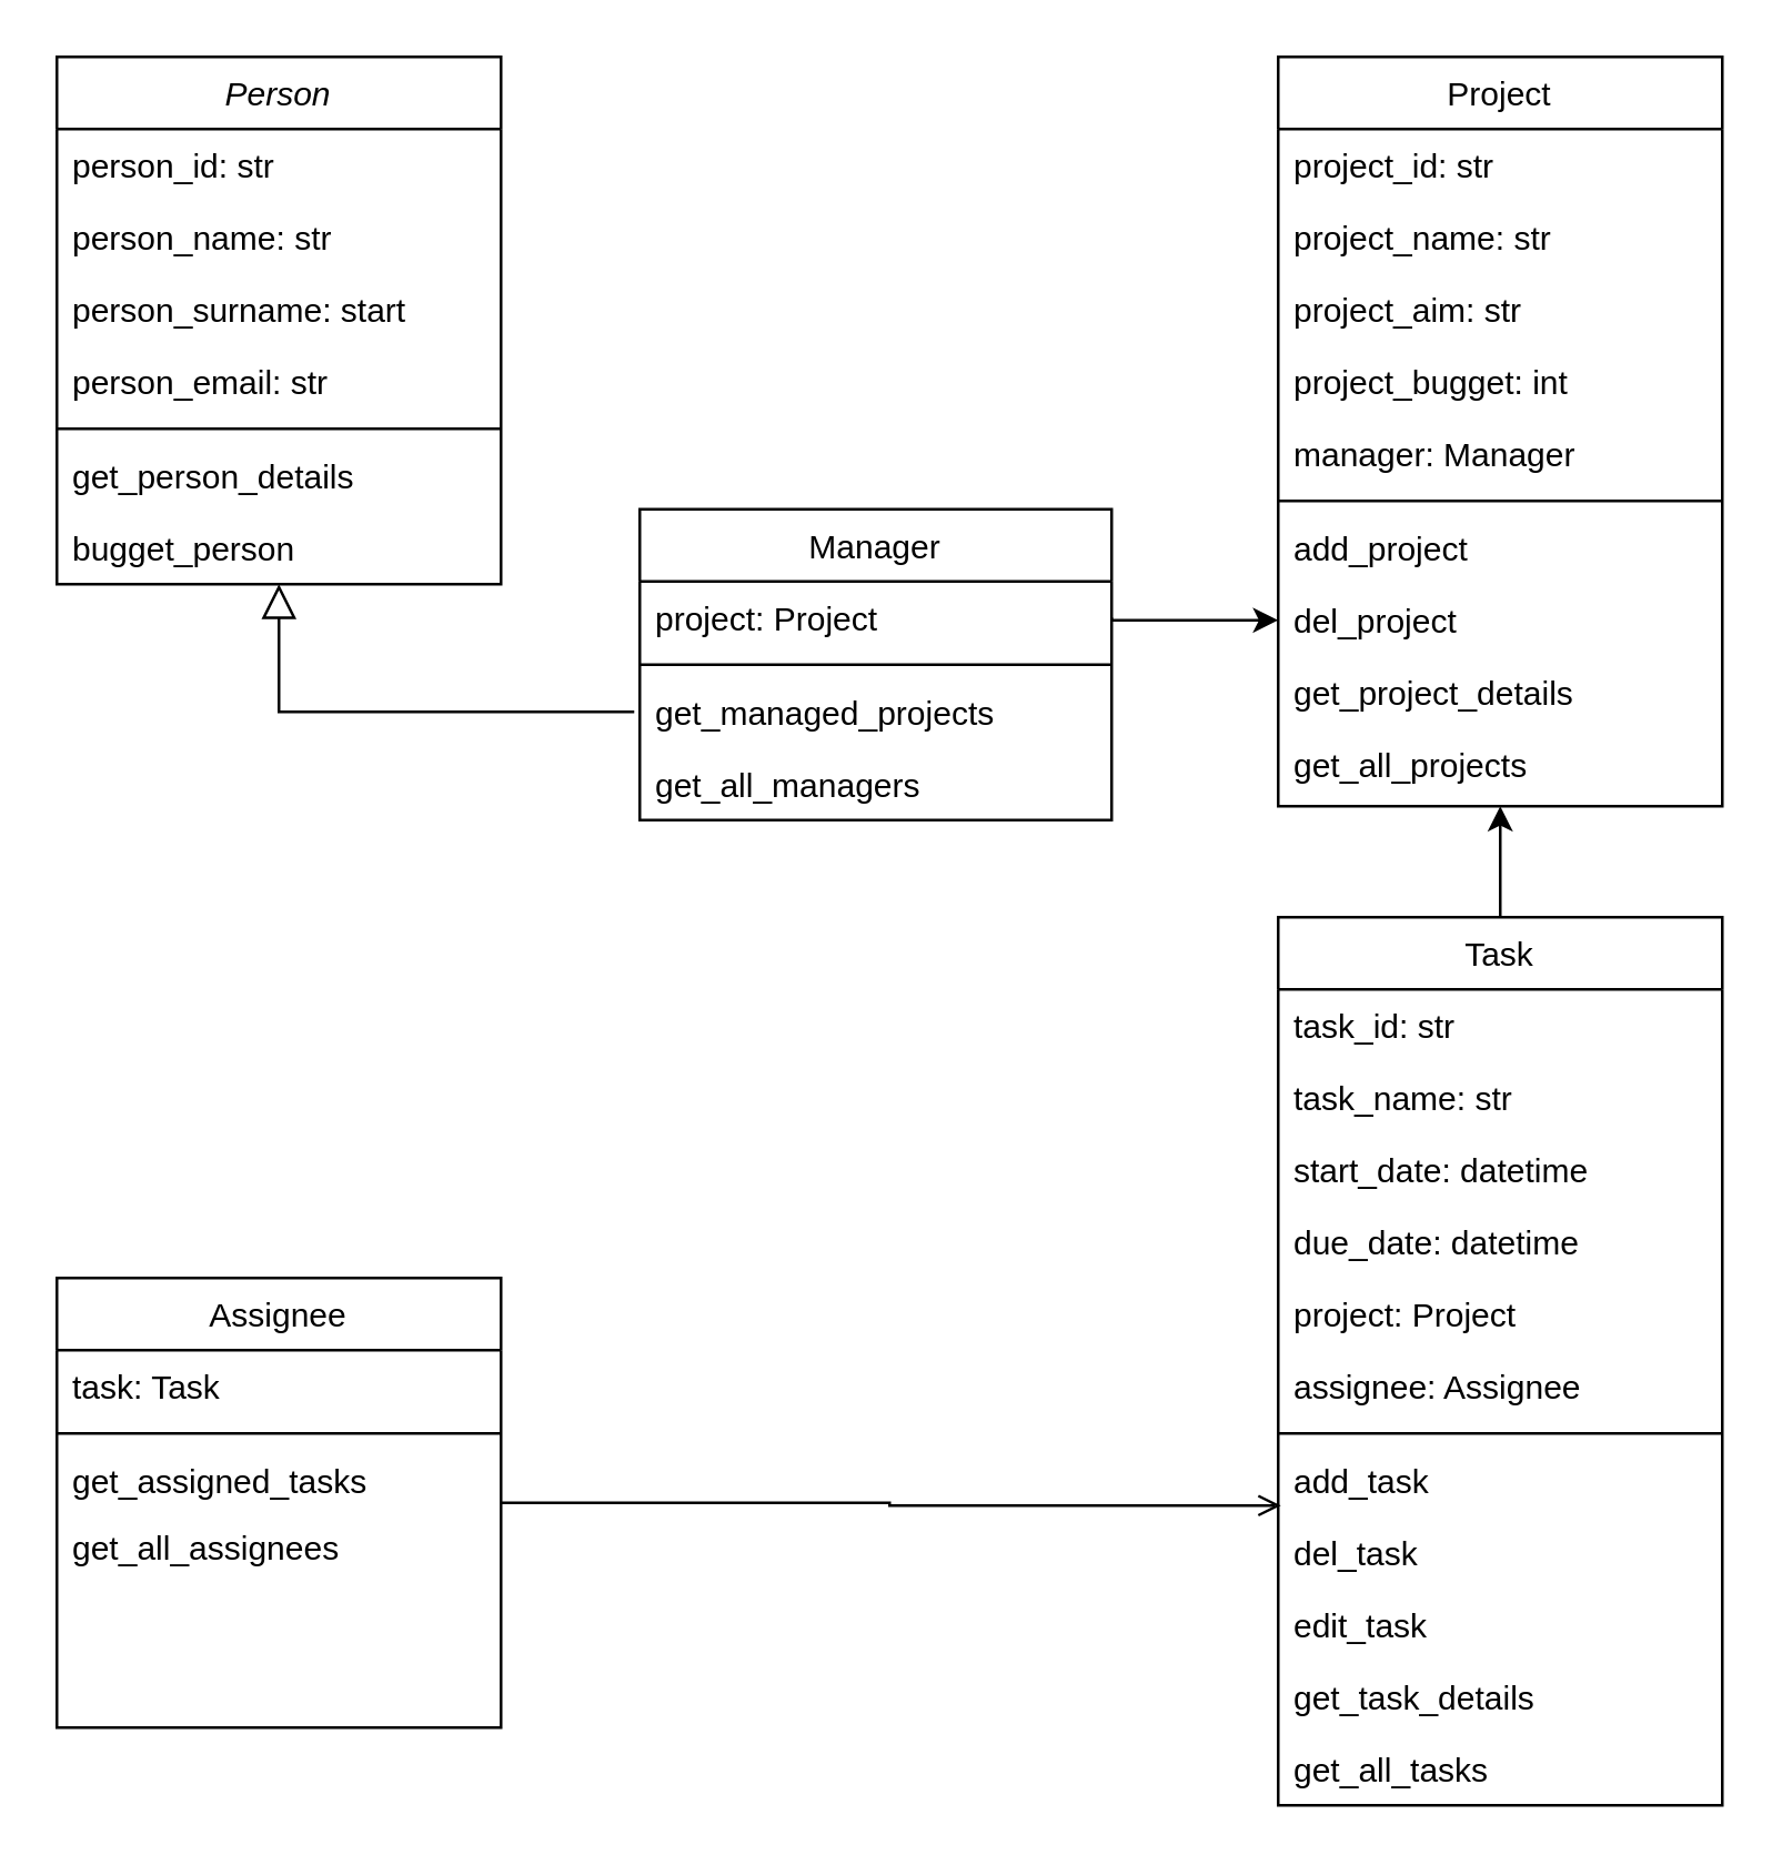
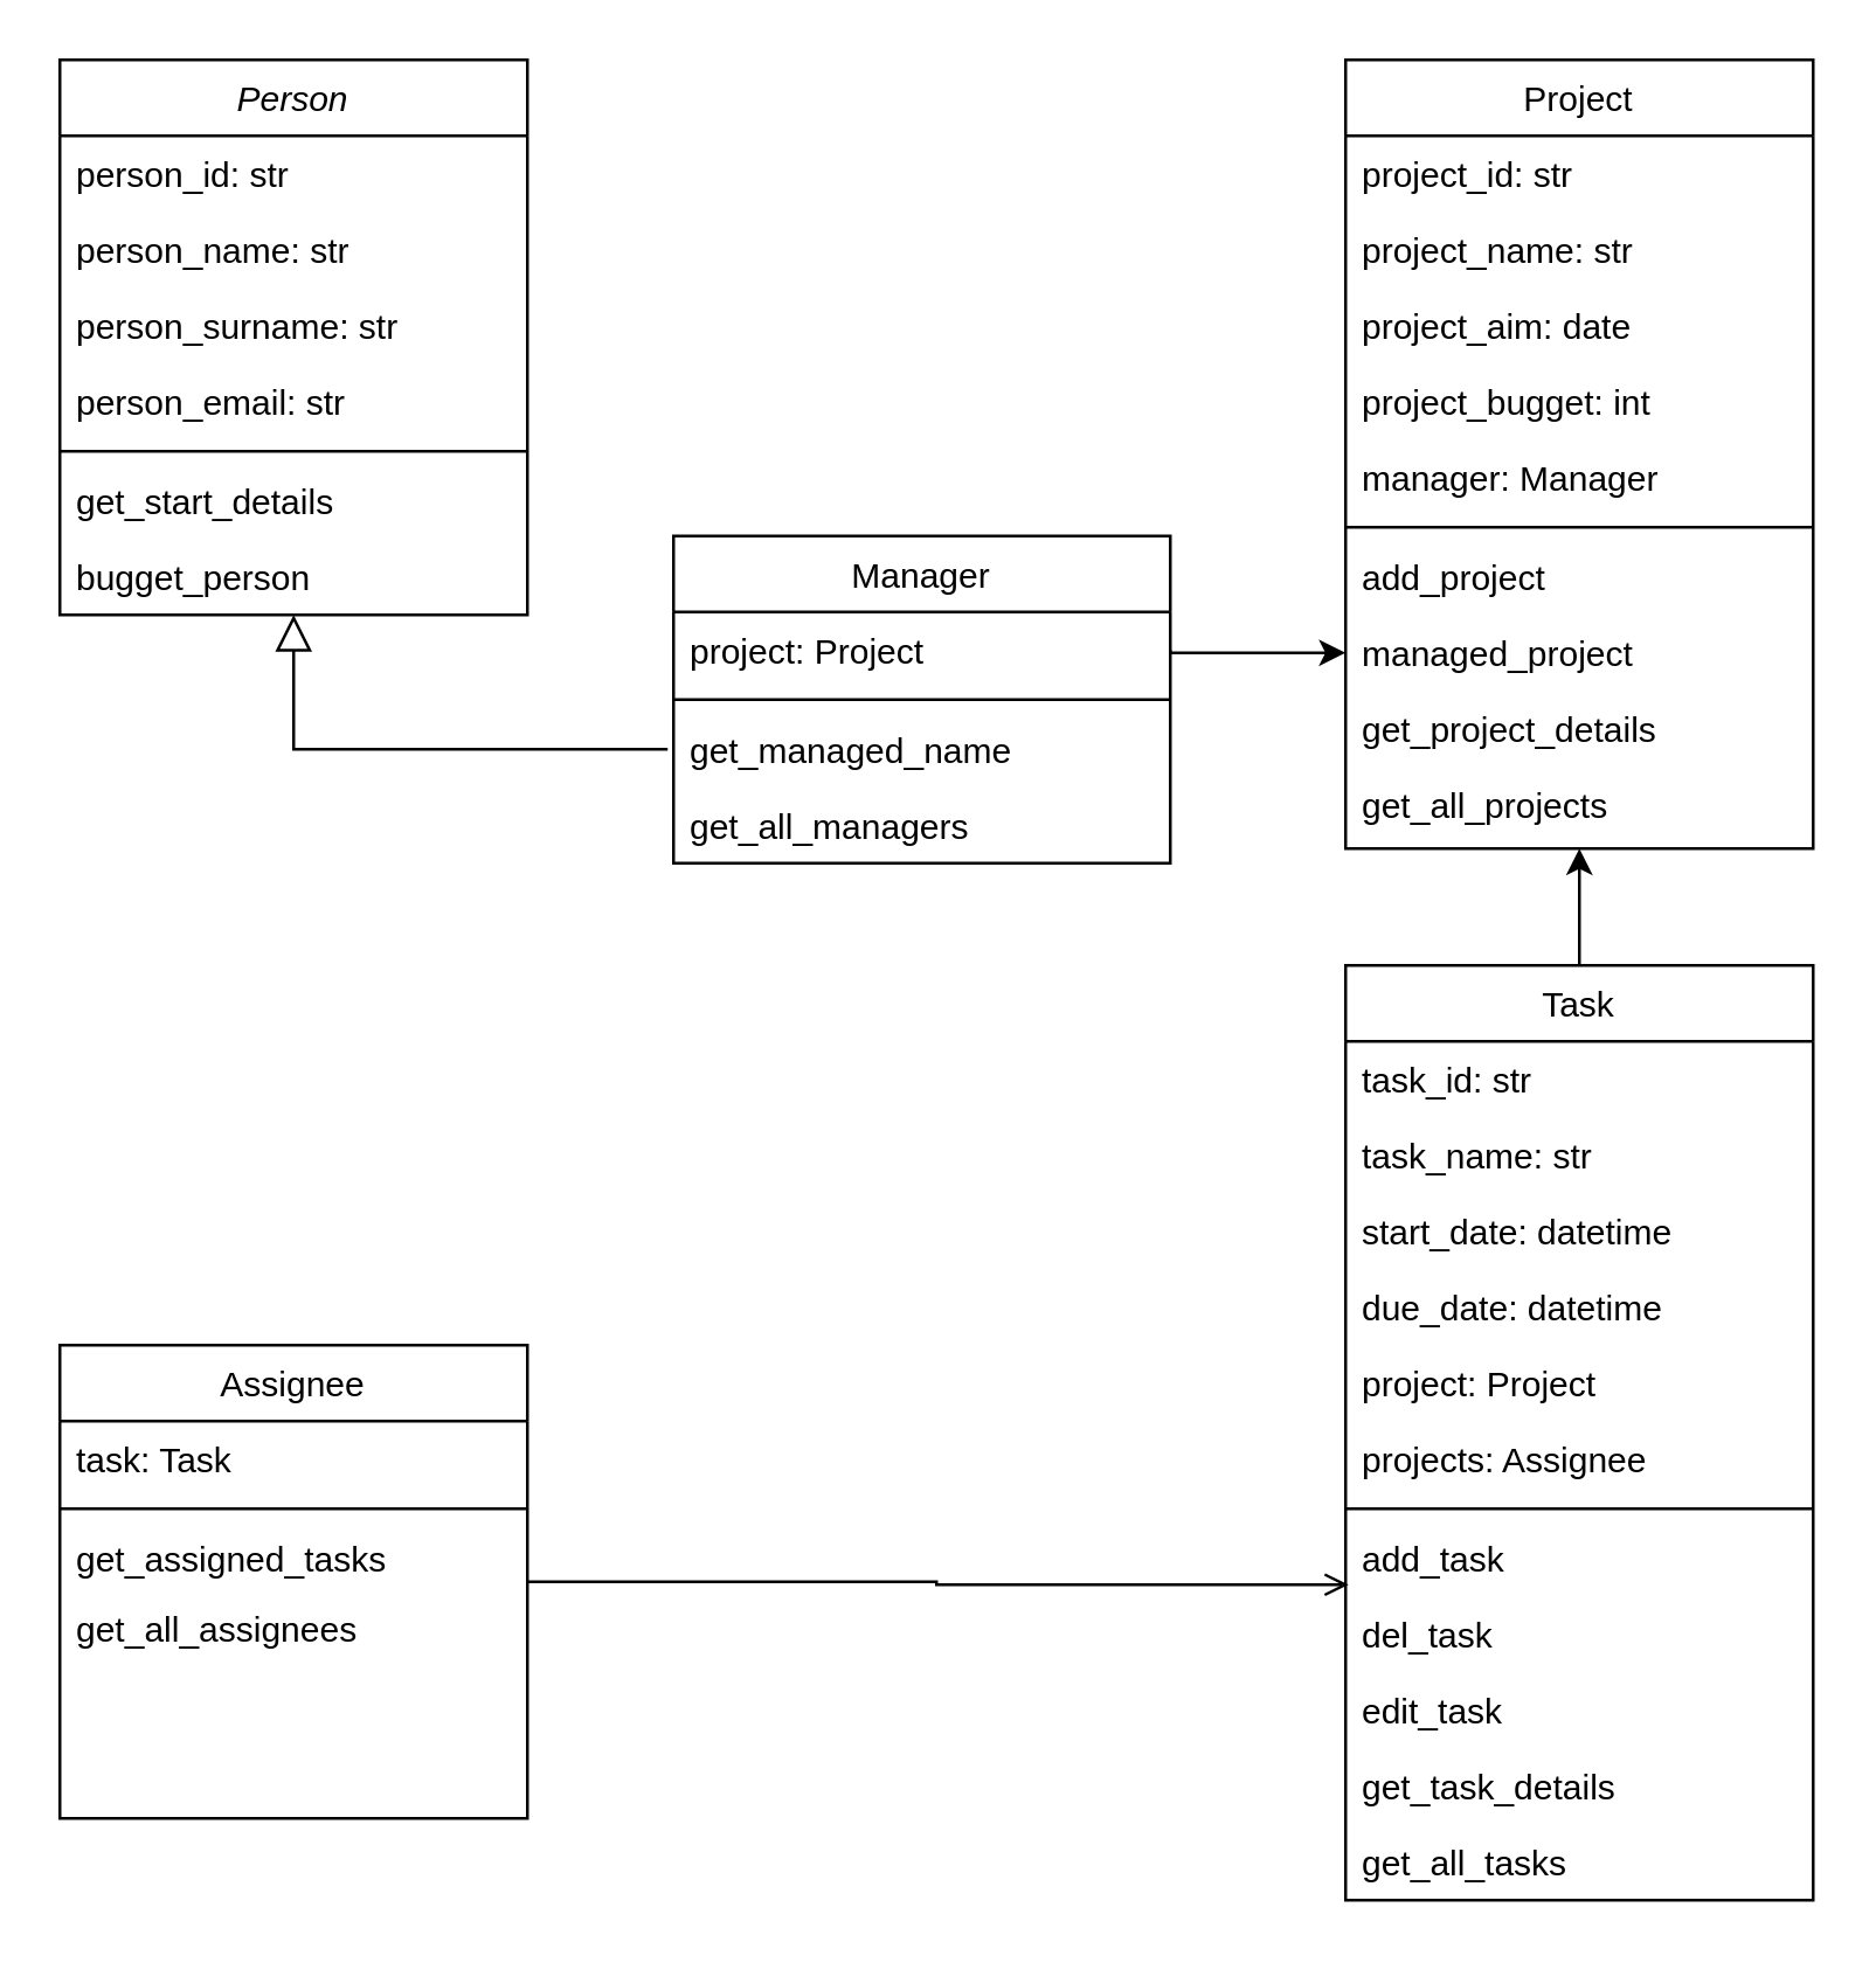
  <mxCell id="0" />
  <mxCell id="1" parent="0" />
  <mxCell id="2" value="Person" style="swimlane;fontStyle=2;align=center;verticalAlign=top;childLayout=stackLayout;horizontal=1;startSize=26;horizontalStack=0;resizeParent=1;resizeLast=0;collapsible=1;marginBottom=0;rounded=0;shadow=0;strokeWidth=1;" parent="1" vertex="1"><mxGeometry x="20" y="20" width="160" height="190" as="geometry"><mxRectangle x="230" y="140" width="160" height="26" as="alternateBounds" /></mxGeometry></mxCell>
  <mxCell id="3" value="person_id: str" style="text;align=left;verticalAlign=top;spacingLeft=4;spacingRight=4;overflow=hidden;rotatable=0;points=[[0,0.5],[1,0.5]];portConstraint=eastwest;" parent="2" vertex="1"><mxGeometry y="26" width="160" height="26" as="geometry" /></mxCell>
  <mxCell id="4" value="person_name: str" style="text;align=left;verticalAlign=top;spacingLeft=4;spacingRight=4;overflow=hidden;rotatable=0;points=[[0,0.5],[1,0.5]];portConstraint=eastwest;rounded=0;shadow=0;html=0;" parent="2" vertex="1"><mxGeometry y="52" width="160" height="26" as="geometry" /></mxCell>
- <mxCell id="5" value="person_surname: start" style="text;align=left;verticalAlign=top;spacingLeft=4;spacingRight=4;overflow=hidden;rotatable=0;points=[[0,0.5],[1,0.5]];portConstraint=eastwest;rounded=0;shadow=0;html=0;" parent="2" vertex="1"><mxGeometry y="78" width="160" height="26" as="geometry" /></mxCell>
+ <mxCell id="5" value="person_surname: str" style="text;align=left;verticalAlign=top;spacingLeft=4;spacingRight=4;overflow=hidden;rotatable=0;points=[[0,0.5],[1,0.5]];portConstraint=eastwest;rounded=0;shadow=0;html=0;" parent="2" vertex="1"><mxGeometry y="78" width="160" height="26" as="geometry" /></mxCell>
  <mxCell id="6" value="person_email: str" style="text;align=left;verticalAlign=top;spacingLeft=4;spacingRight=4;overflow=hidden;rotatable=0;points=[[0,0.5],[1,0.5]];portConstraint=eastwest;rounded=0;shadow=0;html=0;" parent="2" vertex="1"><mxGeometry y="104" width="160" height="26" as="geometry" /></mxCell>
  <mxCell id="7" value="" style="line;html=1;strokeWidth=1;align=left;verticalAlign=middle;spacingTop=-1;spacingLeft=3;spacingRight=3;rotatable=0;labelPosition=right;points=[];portConstraint=eastwest;" parent="2" vertex="1"><mxGeometry y="130" width="160" height="8" as="geometry" /></mxCell>
- <mxCell id="8" value="get_person_details" style="text;align=left;verticalAlign=top;spacingLeft=4;spacingRight=4;overflow=hidden;rotatable=0;points=[[0,0.5],[1,0.5]];portConstraint=eastwest;" parent="2" vertex="1"><mxGeometry y="138" width="160" height="26" as="geometry" /></mxCell>
+ <mxCell id="8" value="get_start_details" style="text;align=left;verticalAlign=top;spacingLeft=4;spacingRight=4;overflow=hidden;rotatable=0;points=[[0,0.5],[1,0.5]];portConstraint=eastwest;" parent="2" vertex="1"><mxGeometry y="138" width="160" height="26" as="geometry" /></mxCell>
  <mxCell id="9" value="bugget_person" style="text;align=left;verticalAlign=top;spacingLeft=4;spacingRight=4;overflow=hidden;rotatable=0;points=[[0,0.5],[1,0.5]];portConstraint=eastwest;" parent="2" vertex="1"><mxGeometry y="164" width="160" height="26" as="geometry" /></mxCell>
  <mxCell id="10" style="edgeStyle=orthogonalEdgeStyle;rounded=0;orthogonalLoop=1;jettySize=auto;html=1;entryX=0.006;entryY=0.846;entryDx=0;entryDy=0;entryPerimeter=0;endArrow=open;" edge="1" parent="1" source="11" target="31"><mxGeometry relative="1" as="geometry"><mxPoint x="400" y="541" as="targetPoint" /></mxGeometry></mxCell>
  <mxCell id="11" value="Assignee" style="swimlane;fontStyle=0;align=center;verticalAlign=top;childLayout=stackLayout;horizontal=1;startSize=26;horizontalStack=0;resizeParent=1;resizeLast=0;collapsible=1;marginBottom=0;rounded=0;shadow=0;strokeWidth=1;" parent="1" vertex="1"><mxGeometry x="20" y="460" width="160" height="162" as="geometry"><mxRectangle x="130" y="380" width="160" height="26" as="alternateBounds" /></mxGeometry></mxCell>
  <mxCell id="12" value="task: Task" style="text;align=left;verticalAlign=top;spacingLeft=4;spacingRight=4;overflow=hidden;rotatable=0;points=[[0,0.5],[1,0.5]];portConstraint=eastwest;" parent="11" vertex="1"><mxGeometry y="26" width="160" height="26" as="geometry" /></mxCell>
  <mxCell id="13" value="" style="line;html=1;strokeWidth=1;align=left;verticalAlign=middle;spacingTop=-1;spacingLeft=3;spacingRight=3;rotatable=0;labelPosition=right;points=[];portConstraint=eastwest;" parent="11" vertex="1"><mxGeometry y="52" width="160" height="8" as="geometry" /></mxCell>
  <mxCell id="14" value="get_assigned_tasks" style="text;align=left;verticalAlign=top;spacingLeft=4;spacingRight=4;overflow=hidden;rotatable=0;points=[[0,0.5],[1,0.5]];portConstraint=eastwest;fontStyle=0" parent="11" vertex="1"><mxGeometry y="60" width="160" height="24" as="geometry" /></mxCell>
  <mxCell id="15" value="get_all_assignees" style="text;align=left;verticalAlign=top;spacingLeft=4;spacingRight=4;overflow=hidden;rotatable=0;points=[[0,0.5],[1,0.5]];portConstraint=eastwest;" parent="11" vertex="1"><mxGeometry y="84" width="160" height="26" as="geometry" /></mxCell>
  <mxCell id="16" value="Manager" style="swimlane;fontStyle=0;align=center;verticalAlign=top;childLayout=stackLayout;horizontal=1;startSize=26;horizontalStack=0;resizeParent=1;resizeLast=0;collapsible=1;marginBottom=0;rounded=0;shadow=0;strokeWidth=1;" parent="1" vertex="1"><mxGeometry x="230" y="183" width="170" height="112" as="geometry"><mxRectangle x="340" y="380" width="170" height="26" as="alternateBounds" /></mxGeometry></mxCell>
  <mxCell id="17" value="project: Project" style="text;align=left;verticalAlign=top;spacingLeft=4;spacingRight=4;overflow=hidden;rotatable=0;points=[[0,0.5],[1,0.5]];portConstraint=eastwest;" parent="16" vertex="1"><mxGeometry y="26" width="170" height="26" as="geometry" /></mxCell>
  <mxCell id="18" value="" style="line;html=1;strokeWidth=1;align=left;verticalAlign=middle;spacingTop=-1;spacingLeft=3;spacingRight=3;rotatable=0;labelPosition=right;points=[];portConstraint=eastwest;" parent="16" vertex="1"><mxGeometry y="52" width="170" height="8" as="geometry" /></mxCell>
- <mxCell id="19" value="get_managed_projects" style="text;align=left;verticalAlign=top;spacingLeft=4;spacingRight=4;overflow=hidden;rotatable=0;points=[[0,0.5],[1,0.5]];portConstraint=eastwest;" parent="16" vertex="1"><mxGeometry y="60" width="170" height="26" as="geometry" /></mxCell>
+ <mxCell id="19" value="get_managed_name" style="text;align=left;verticalAlign=top;spacingLeft=4;spacingRight=4;overflow=hidden;rotatable=0;points=[[0,0.5],[1,0.5]];portConstraint=eastwest;" parent="16" vertex="1"><mxGeometry y="60" width="170" height="26" as="geometry" /></mxCell>
  <mxCell id="20" value="get_all_managers" style="text;align=left;verticalAlign=top;spacingLeft=4;spacingRight=4;overflow=hidden;rotatable=0;points=[[0,0.5],[1,0.5]];portConstraint=eastwest;" vertex="1" parent="16"><mxGeometry y="86" width="170" height="26" as="geometry" /></mxCell>
  <mxCell id="21" value="" style="endArrow=block;endSize=10;endFill=0;shadow=0;strokeWidth=1;rounded=0;curved=0;edgeStyle=elbowEdgeStyle;elbow=vertical;" parent="1" target="2" edge="1"><mxGeometry width="160" relative="1" as="geometry"><mxPoint x="228" y="256" as="sourcePoint" /><mxPoint x="250" y="-19" as="targetPoint" /><Array as="points"><mxPoint x="100" y="256" /></Array></mxGeometry></mxCell>
  <mxCell id="22" style="edgeStyle=orthogonalEdgeStyle;rounded=0;orthogonalLoop=1;jettySize=auto;html=1;entryX=0.5;entryY=1;entryDx=0;entryDy=0;" edge="1" parent="1" source="23" target="36"><mxGeometry relative="1" as="geometry" /></mxCell>
  <mxCell id="23" value="Task" style="swimlane;fontStyle=0;align=center;verticalAlign=top;childLayout=stackLayout;horizontal=1;startSize=26;horizontalStack=0;resizeParent=1;resizeLast=0;collapsible=1;marginBottom=0;rounded=0;shadow=0;strokeWidth=1;" parent="1" vertex="1"><mxGeometry x="460" y="330" width="160" height="320" as="geometry"><mxRectangle x="550" y="140" width="160" height="26" as="alternateBounds" /></mxGeometry></mxCell>
  <mxCell id="24" value="task_id: str" style="text;align=left;verticalAlign=top;spacingLeft=4;spacingRight=4;overflow=hidden;rotatable=0;points=[[0,0.5],[1,0.5]];portConstraint=eastwest;" parent="23" vertex="1"><mxGeometry y="26" width="160" height="26" as="geometry" /></mxCell>
  <mxCell id="25" value="task_name: str" style="text;align=left;verticalAlign=top;spacingLeft=4;spacingRight=4;overflow=hidden;rotatable=0;points=[[0,0.5],[1,0.5]];portConstraint=eastwest;rounded=0;shadow=0;html=0;" parent="23" vertex="1"><mxGeometry y="52" width="160" height="26" as="geometry" /></mxCell>
  <mxCell id="26" value="start_date: datetime" style="text;align=left;verticalAlign=top;spacingLeft=4;spacingRight=4;overflow=hidden;rotatable=0;points=[[0,0.5],[1,0.5]];portConstraint=eastwest;rounded=0;shadow=0;html=0;" parent="23" vertex="1"><mxGeometry y="78" width="160" height="26" as="geometry" /></mxCell>
  <mxCell id="27" value="due_date: datetime" style="text;align=left;verticalAlign=top;spacingLeft=4;spacingRight=4;overflow=hidden;rotatable=0;points=[[0,0.5],[1,0.5]];portConstraint=eastwest;rounded=0;shadow=0;html=0;" parent="23" vertex="1"><mxGeometry y="104" width="160" height="26" as="geometry" /></mxCell>
  <mxCell id="28" value="project: Project" style="text;align=left;verticalAlign=top;spacingLeft=4;spacingRight=4;overflow=hidden;rotatable=0;points=[[0,0.5],[1,0.5]];portConstraint=eastwest;rounded=0;shadow=0;html=0;" parent="23" vertex="1"><mxGeometry y="130" width="160" height="26" as="geometry" /></mxCell>
- <mxCell id="29" value="assignee: Assignee" style="text;align=left;verticalAlign=top;spacingLeft=4;spacingRight=4;overflow=hidden;rotatable=0;points=[[0,0.5],[1,0.5]];portConstraint=eastwest;rounded=0;shadow=0;html=0;" parent="23" vertex="1"><mxGeometry y="156" width="160" height="26" as="geometry" /></mxCell>
+ <mxCell id="29" value="projects: Assignee" style="text;align=left;verticalAlign=top;spacingLeft=4;spacingRight=4;overflow=hidden;rotatable=0;points=[[0,0.5],[1,0.5]];portConstraint=eastwest;rounded=0;shadow=0;html=0;" parent="23" vertex="1"><mxGeometry y="156" width="160" height="26" as="geometry" /></mxCell>
  <mxCell id="30" value="" style="line;html=1;strokeWidth=1;align=left;verticalAlign=middle;spacingTop=-1;spacingLeft=3;spacingRight=3;rotatable=0;labelPosition=right;points=[];portConstraint=eastwest;" parent="23" vertex="1"><mxGeometry y="182" width="160" height="8" as="geometry" /></mxCell>
  <mxCell id="31" value="add_task" style="text;align=left;verticalAlign=top;spacingLeft=4;spacingRight=4;overflow=hidden;rotatable=0;points=[[0,0.5],[1,0.5]];portConstraint=eastwest;" parent="23" vertex="1"><mxGeometry y="190" width="160" height="26" as="geometry" /></mxCell>
  <mxCell id="32" value="del_task" style="text;align=left;verticalAlign=top;spacingLeft=4;spacingRight=4;overflow=hidden;rotatable=0;points=[[0,0.5],[1,0.5]];portConstraint=eastwest;" parent="23" vertex="1"><mxGeometry y="216" width="160" height="26" as="geometry" /></mxCell>
  <mxCell id="33" value="edit_task" style="text;align=left;verticalAlign=top;spacingLeft=4;spacingRight=4;overflow=hidden;rotatable=0;points=[[0,0.5],[1,0.5]];portConstraint=eastwest;" parent="23" vertex="1"><mxGeometry y="242" width="160" height="26" as="geometry" /></mxCell>
  <mxCell id="34" value="get_task_details" style="text;align=left;verticalAlign=top;spacingLeft=4;spacingRight=4;overflow=hidden;rotatable=0;points=[[0,0.5],[1,0.5]];portConstraint=eastwest;" parent="23" vertex="1"><mxGeometry y="268" width="160" height="26" as="geometry" /></mxCell>
  <mxCell id="35" value="get_all_tasks" style="text;align=left;verticalAlign=top;spacingLeft=4;spacingRight=4;overflow=hidden;rotatable=0;points=[[0,0.5],[1,0.5]];portConstraint=eastwest;" parent="23" vertex="1"><mxGeometry y="294" width="160" height="26" as="geometry" /></mxCell>
  <mxCell id="36" value="Project" style="swimlane;fontStyle=0;align=center;verticalAlign=top;childLayout=stackLayout;horizontal=1;startSize=26;horizontalStack=0;resizeParent=1;resizeLast=0;collapsible=1;marginBottom=0;rounded=0;shadow=0;strokeWidth=1;" parent="1" vertex="1"><mxGeometry x="460" y="20" width="160" height="270" as="geometry"><mxRectangle x="550" y="140" width="160" height="26" as="alternateBounds" /></mxGeometry></mxCell>
  <mxCell id="37" value="project_id: str" style="text;align=left;verticalAlign=top;spacingLeft=4;spacingRight=4;overflow=hidden;rotatable=0;points=[[0,0.5],[1,0.5]];portConstraint=eastwest;" parent="36" vertex="1"><mxGeometry y="26" width="160" height="26" as="geometry" /></mxCell>
  <mxCell id="38" value="project_name: str" style="text;align=left;verticalAlign=top;spacingLeft=4;spacingRight=4;overflow=hidden;rotatable=0;points=[[0,0.5],[1,0.5]];portConstraint=eastwest;rounded=0;shadow=0;html=0;" parent="36" vertex="1"><mxGeometry y="52" width="160" height="26" as="geometry" /></mxCell>
- <mxCell id="39" value="project_aim: str" style="text;align=left;verticalAlign=top;spacingLeft=4;spacingRight=4;overflow=hidden;rotatable=0;points=[[0,0.5],[1,0.5]];portConstraint=eastwest;rounded=0;shadow=0;html=0;" parent="36" vertex="1"><mxGeometry y="78" width="160" height="26" as="geometry" /></mxCell>
+ <mxCell id="39" value="project_aim: date" style="text;align=left;verticalAlign=top;spacingLeft=4;spacingRight=4;overflow=hidden;rotatable=0;points=[[0,0.5],[1,0.5]];portConstraint=eastwest;rounded=0;shadow=0;html=0;" parent="36" vertex="1"><mxGeometry y="78" width="160" height="26" as="geometry" /></mxCell>
  <mxCell id="40" value="project_bugget: int" style="text;align=left;verticalAlign=top;spacingLeft=4;spacingRight=4;overflow=hidden;rotatable=0;points=[[0,0.5],[1,0.5]];portConstraint=eastwest;rounded=0;shadow=0;html=0;" parent="36" vertex="1"><mxGeometry y="104" width="160" height="26" as="geometry" /></mxCell>
  <mxCell id="41" value="manager: Manager" style="text;align=left;verticalAlign=top;spacingLeft=4;spacingRight=4;overflow=hidden;rotatable=0;points=[[0,0.5],[1,0.5]];portConstraint=eastwest;rounded=0;shadow=0;html=0;" parent="36" vertex="1"><mxGeometry y="130" width="160" height="26" as="geometry" /></mxCell>
  <mxCell id="42" value="" style="line;html=1;strokeWidth=1;align=left;verticalAlign=middle;spacingTop=-1;spacingLeft=3;spacingRight=3;rotatable=0;labelPosition=right;points=[];portConstraint=eastwest;" parent="36" vertex="1"><mxGeometry y="156" width="160" height="8" as="geometry" /></mxCell>
  <mxCell id="43" value="add_project" style="text;align=left;verticalAlign=top;spacingLeft=4;spacingRight=4;overflow=hidden;rotatable=0;points=[[0,0.5],[1,0.5]];portConstraint=eastwest;" parent="36" vertex="1"><mxGeometry y="164" width="160" height="26" as="geometry" /></mxCell>
- <mxCell id="44" value="del_project" style="text;align=left;verticalAlign=top;spacingLeft=4;spacingRight=4;overflow=hidden;rotatable=0;points=[[0,0.5],[1,0.5]];portConstraint=eastwest;" parent="36" vertex="1"><mxGeometry y="190" width="160" height="26" as="geometry" /></mxCell>
+ <mxCell id="44" value="managed_project" style="text;align=left;verticalAlign=top;spacingLeft=4;spacingRight=4;overflow=hidden;rotatable=0;points=[[0,0.5],[1,0.5]];portConstraint=eastwest;" parent="36" vertex="1"><mxGeometry y="190" width="160" height="26" as="geometry" /></mxCell>
  <mxCell id="45" value="get_project_details" style="text;align=left;verticalAlign=top;spacingLeft=4;spacingRight=4;overflow=hidden;rotatable=0;points=[[0,0.5],[1,0.5]];portConstraint=eastwest;" parent="36" vertex="1"><mxGeometry y="216" width="160" height="26" as="geometry" /></mxCell>
  <mxCell id="46" value="get_all_projects" style="text;align=left;verticalAlign=top;spacingLeft=4;spacingRight=4;overflow=hidden;rotatable=0;points=[[0,0.5],[1,0.5]];portConstraint=eastwest;" parent="36" vertex="1"><mxGeometry y="242" width="160" height="26" as="geometry" /></mxCell>
  <mxCell id="47" style="edgeStyle=orthogonalEdgeStyle;rounded=0;orthogonalLoop=1;jettySize=auto;html=1;entryX=0;entryY=0.5;entryDx=0;entryDy=0;exitX=1;exitY=0.5;exitDx=0;exitDy=0;" edge="1" parent="1" source="17" target="44"><mxGeometry relative="1" as="geometry"><Array as="points"><mxPoint x="400" y="223" /></Array></mxGeometry></mxCell>
